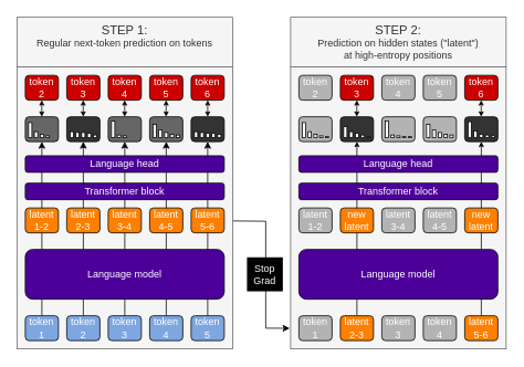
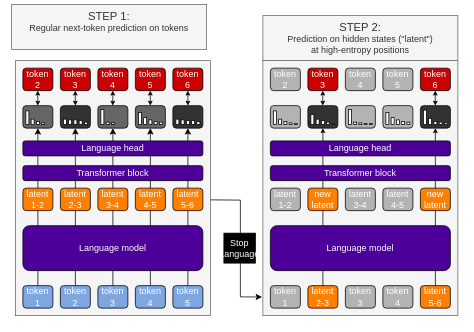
  <mxCell id="0" />
  <mxCell id="1" parent="0" />
  <mxCell id="2" value="" style="rounded=0;whiteSpace=wrap;html=1;fillColor=#f5f5f5;fontColor=#333333;strokeColor=#666666;verticalAlign=top;" parent="1" vertex="1"><mxGeometry x="20" y="80" width="260" height="340" as="geometry" /></mxCell>
  <mxCell id="3" style="edgeStyle=orthogonalEdgeStyle;rounded=0;orthogonalLoop=1;jettySize=auto;html=1;exitX=0.5;exitY=0;exitDx=0;exitDy=0;entryX=0.5;entryY=1;entryDx=0;entryDy=0;" parent="1" source="15" target="46" edge="1"><mxGeometry relative="1" as="geometry" /></mxCell>
  <mxCell id="4" style="edgeStyle=orthogonalEdgeStyle;rounded=0;orthogonalLoop=1;jettySize=auto;html=1;exitX=0.5;exitY=0;exitDx=0;exitDy=0;entryX=0.5;entryY=1;entryDx=0;entryDy=0;" parent="1" source="16" target="51" edge="1"><mxGeometry relative="1" as="geometry" /></mxCell>
  <mxCell id="5" style="edgeStyle=orthogonalEdgeStyle;rounded=0;orthogonalLoop=1;jettySize=auto;html=1;exitX=0.5;exitY=0;exitDx=0;exitDy=0;entryX=0.5;entryY=1;entryDx=0;entryDy=0;" parent="1" source="17" target="57" edge="1"><mxGeometry relative="1" as="geometry" /></mxCell>
  <mxCell id="6" style="edgeStyle=orthogonalEdgeStyle;rounded=0;orthogonalLoop=1;jettySize=auto;html=1;exitX=0.5;exitY=0;exitDx=0;exitDy=0;entryX=0.5;entryY=1;entryDx=0;entryDy=0;" parent="1" source="18" target="67" edge="1"><mxGeometry relative="1" as="geometry" /></mxCell>
  <mxCell id="7" style="edgeStyle=orthogonalEdgeStyle;rounded=0;orthogonalLoop=1;jettySize=auto;html=1;exitX=0.5;exitY=0;exitDx=0;exitDy=0;entryX=0.5;entryY=1;entryDx=0;entryDy=0;" parent="1" source="19" target="61" edge="1"><mxGeometry relative="1" as="geometry" /></mxCell>
  <mxCell id="8" value="" style="rounded=0;whiteSpace=wrap;html=1;" parent="1" vertex="1"><mxGeometry x="62" y="164" width="4" height="1" as="geometry" /></mxCell>
  <mxCell id="9" value="" style="rounded=0;whiteSpace=wrap;html=1;" parent="1" vertex="1"><mxGeometry x="162" y="164" width="4" height="1" as="geometry" /></mxCell>
  <mxCell id="10" value="" style="rounded=0;whiteSpace=wrap;html=1;" parent="1" vertex="1"><mxGeometry x="155" y="164" width="4" height="1" as="geometry" /></mxCell>
  <mxCell id="11" value="" style="rounded=0;whiteSpace=wrap;html=1;fillColor=#f5f5f5;fontColor=#333333;strokeColor=#666666;" parent="1" vertex="1"><mxGeometry x="350" y="80" width="260" height="340" as="geometry" /></mxCell>
  <mxCell id="12" style="edgeStyle=orthogonalEdgeStyle;rounded=0;orthogonalLoop=1;jettySize=auto;html=1;exitX=0.5;exitY=0;exitDx=0;exitDy=0;entryX=0.5;entryY=1;entryDx=0;entryDy=0;endSize=4;" parent="1" source="45" target="97" edge="1"><mxGeometry relative="1" as="geometry" /></mxCell>
  <mxCell id="13" style="edgeStyle=orthogonalEdgeStyle;rounded=0;orthogonalLoop=1;jettySize=auto;html=1;exitX=0.5;exitY=0;exitDx=0;exitDy=0;entryX=0.5;entryY=1;entryDx=0;entryDy=0;endSize=4;" parent="1" source="44" target="79" edge="1"><mxGeometry relative="1" as="geometry" /></mxCell>
  <mxCell id="14" value="Language model" style="rounded=1;whiteSpace=wrap;html=1;fillColor=#4C0099;fontColor=#FFFFFF;" parent="1" vertex="1"><mxGeometry x="30" y="300" width="240" height="60" as="geometry" /></mxCell>
  <mxCell id="15" value="token&lt;div&gt;1&lt;/div&gt;" style="rounded=1;whiteSpace=wrap;html=1;fillColor=#7EA6E0;fontColor=#FFFFFF;" parent="1" vertex="1"><mxGeometry x="30" y="380" width="40" height="30" as="geometry" /></mxCell>
  <mxCell id="16" value="token&lt;div&gt;2&lt;/div&gt;" style="rounded=1;whiteSpace=wrap;html=1;fillColor=#7EA6E0;fontColor=#FFFFFF;" parent="1" vertex="1"><mxGeometry x="80" y="380" width="40" height="30" as="geometry" /></mxCell>
  <mxCell id="17" value="token&lt;div&gt;3&lt;/div&gt;" style="rounded=1;whiteSpace=wrap;html=1;fillColor=#7EA6E0;fontColor=#FFFFFF;" parent="1" vertex="1"><mxGeometry x="130" y="380" width="40" height="30" as="geometry" /></mxCell>
  <mxCell id="18" value="token&lt;div&gt;5&lt;/div&gt;" style="rounded=1;whiteSpace=wrap;html=1;fillColor=#7EA6E0;fontColor=#FFFFFF;" parent="1" vertex="1"><mxGeometry x="230" y="380" width="40" height="30" as="geometry" /></mxCell>
  <mxCell id="19" value="token&lt;div&gt;4&lt;/div&gt;" style="rounded=1;whiteSpace=wrap;html=1;fillColor=#7EA6E0;fontColor=#FFFFFF;" parent="1" vertex="1"><mxGeometry x="180" y="380" width="40" height="30" as="geometry" /></mxCell>
  <mxCell id="20" value="latent&lt;div&gt;1-2&lt;/div&gt;" style="rounded=1;whiteSpace=wrap;html=1;fillColor=#FF8000;fontColor=#FFFFFF;" parent="1" vertex="1"><mxGeometry x="30" y="250" width="40" height="30" as="geometry" /></mxCell>
  <mxCell id="21" value="latent&lt;div&gt;2-3&lt;/div&gt;" style="rounded=1;whiteSpace=wrap;html=1;fillColor=#FF8000;fontColor=#FFFFFF;" parent="1" vertex="1"><mxGeometry x="80" y="250" width="40" height="30" as="geometry" /></mxCell>
  <mxCell id="22" value="latent&lt;div&gt;3-4&lt;/div&gt;" style="rounded=1;whiteSpace=wrap;html=1;fillColor=#FF8000;fontColor=#FFFFFF;" parent="1" vertex="1"><mxGeometry x="130" y="250" width="40" height="30" as="geometry" /></mxCell>
  <mxCell id="23" value="latent&lt;div&gt;5-6&lt;/div&gt;" style="rounded=1;whiteSpace=wrap;html=1;fillColor=#FF8000;fontColor=#FFFFFF;" parent="1" vertex="1"><mxGeometry x="230" y="250" width="40" height="30" as="geometry" /></mxCell>
  <mxCell id="24" value="latent&lt;div&gt;4-5&lt;/div&gt;" style="rounded=1;whiteSpace=wrap;html=1;fillColor=#FF8000;fontColor=#FFFFFF;" parent="1" vertex="1"><mxGeometry x="180" y="250" width="40" height="30" as="geometry" /></mxCell>
  <mxCell id="25" value="token&lt;div&gt;2&lt;/div&gt;" style="rounded=1;whiteSpace=wrap;html=1;fontColor=#FFFFFF;fillColor=#CC0000;" parent="1" vertex="1"><mxGeometry x="30" y="90" width="40" height="30" as="geometry" /></mxCell>
  <mxCell id="26" value="token&lt;div&gt;3&lt;/div&gt;" style="rounded=1;whiteSpace=wrap;html=1;fontColor=#FFFFFF;fillColor=#CC0000;" parent="1" vertex="1"><mxGeometry x="80" y="90" width="40" height="30" as="geometry" /></mxCell>
  <mxCell id="27" value="token&lt;div&gt;4&lt;/div&gt;" style="rounded=1;whiteSpace=wrap;html=1;fontColor=#FFFFFF;fillColor=#CC0000;" parent="1" vertex="1"><mxGeometry x="130" y="90" width="40" height="30" as="geometry" /></mxCell>
  <mxCell id="28" value="token&lt;div&gt;6&lt;/div&gt;" style="rounded=1;whiteSpace=wrap;html=1;fontColor=#FFFFFF;fillColor=#CC0000;" parent="1" vertex="1"><mxGeometry x="230" y="90" width="40" height="30" as="geometry" /></mxCell>
  <mxCell id="29" value="token&lt;div&gt;5&lt;/div&gt;" style="rounded=1;whiteSpace=wrap;html=1;fontColor=#FFFFFF;fillColor=#CC0000;" parent="1" vertex="1"><mxGeometry x="180" y="90" width="40" height="30" as="geometry" /></mxCell>
  <mxCell id="30" value="Language model" style="rounded=1;whiteSpace=wrap;html=1;fillColor=#4C0099;fontColor=#FFFFFF;" parent="1" vertex="1"><mxGeometry x="360" y="300" width="240" height="60" as="geometry" /></mxCell>
  <mxCell id="31" value="token&lt;div&gt;1&lt;/div&gt;" style="rounded=1;whiteSpace=wrap;html=1;fillColor=light-dark(#b3b3b3, #436697);fontColor=#FFFFFF;" parent="1" vertex="1"><mxGeometry x="360" y="380" width="40" height="30" as="geometry" /></mxCell>
  <mxCell id="32" value="token&lt;div&gt;3&lt;/div&gt;" style="rounded=1;whiteSpace=wrap;html=1;fillColor=light-dark(#b3b3b3, #436697);fontColor=#FFFFFF;" parent="1" vertex="1"><mxGeometry x="460" y="380" width="40" height="30" as="geometry" /></mxCell>
  <mxCell id="33" value="token&lt;div&gt;4&lt;/div&gt;" style="rounded=1;whiteSpace=wrap;html=1;fillColor=light-dark(#b3b3b3, #436697);fontColor=#FFFFFF;" parent="1" vertex="1"><mxGeometry x="510" y="380" width="40" height="30" as="geometry" /></mxCell>
  <mxCell id="34" value="latent&lt;div&gt;1-2&lt;/div&gt;" style="rounded=1;whiteSpace=wrap;html=1;fillColor=light-dark(#b3b3b3, #436697);fontColor=#FFFFFF;" parent="1" vertex="1"><mxGeometry x="360" y="250" width="40" height="30" as="geometry" /></mxCell>
  <mxCell id="35" value="new latent" style="rounded=1;whiteSpace=wrap;html=1;fillColor=#FF8000;fontColor=#FFFFFF;" parent="1" vertex="1"><mxGeometry x="410" y="250" width="40" height="30" as="geometry" /></mxCell>
  <mxCell id="36" value="latent&lt;div&gt;3-4&lt;/div&gt;" style="rounded=1;whiteSpace=wrap;html=1;fillColor=light-dark(#b3b3b3, #436697);fontColor=#FFFFFF;" parent="1" vertex="1"><mxGeometry x="460" y="250" width="40" height="30" as="geometry" /></mxCell>
  <mxCell id="37" value="new latent" style="rounded=1;whiteSpace=wrap;html=1;fillColor=#FF8000;fontColor=#FFFFFF;" parent="1" vertex="1"><mxGeometry x="560" y="250" width="40" height="30" as="geometry" /></mxCell>
  <mxCell id="38" value="latent&lt;div&gt;4-5&lt;/div&gt;" style="rounded=1;whiteSpace=wrap;html=1;fillColor=light-dark(#b3b3b3, #436697);fontColor=#FFFFFF;" parent="1" vertex="1"><mxGeometry x="510" y="250" width="40" height="30" as="geometry" /></mxCell>
  <mxCell id="39" value="token&lt;div&gt;2&lt;/div&gt;" style="rounded=1;whiteSpace=wrap;html=1;fontColor=#FFFFFF;fillColor=light-dark(#b3b3b3, #436697);" parent="1" vertex="1"><mxGeometry x="360" y="90" width="40" height="30" as="geometry" /></mxCell>
  <mxCell id="40" value="token&lt;div&gt;3&lt;/div&gt;" style="rounded=1;whiteSpace=wrap;html=1;fontColor=#FFFFFF;fillColor=#CC0000;" parent="1" vertex="1"><mxGeometry x="410" y="90" width="40" height="30" as="geometry" /></mxCell>
  <mxCell id="41" value="token&lt;div&gt;4&lt;/div&gt;" style="rounded=1;whiteSpace=wrap;html=1;fontColor=#FFFFFF;fillColor=light-dark(#b3b3b3, #436697);" parent="1" vertex="1"><mxGeometry x="460" y="90" width="40" height="30" as="geometry" /></mxCell>
  <mxCell id="42" value="token&lt;div&gt;6&lt;/div&gt;" style="rounded=1;whiteSpace=wrap;html=1;fontColor=#FFFFFF;fillColor=#CC0000;" parent="1" vertex="1"><mxGeometry x="560" y="90" width="40" height="30" as="geometry" /></mxCell>
  <mxCell id="43" value="token&lt;div&gt;5&lt;/div&gt;" style="rounded=1;whiteSpace=wrap;html=1;fontColor=#FFFFFF;fillColor=light-dark(#b3b3b3, #436697);" parent="1" vertex="1"><mxGeometry x="510" y="90" width="40" height="30" as="geometry" /></mxCell>
  <mxCell id="44" value="latent&lt;div&gt;2-3&lt;/div&gt;" style="rounded=1;whiteSpace=wrap;html=1;fillColor=#FF8000;fontColor=#FFFFFF;" parent="1" vertex="1"><mxGeometry x="410" y="380" width="40" height="30" as="geometry" /></mxCell>
  <mxCell id="45" value="latent&lt;div&gt;5-6&lt;/div&gt;" style="rounded=1;whiteSpace=wrap;html=1;fillColor=#FF8000;fontColor=#FFFFFF;" parent="1" vertex="1"><mxGeometry x="560" y="380" width="40" height="30" as="geometry" /></mxCell>
  <mxCell id="46" value="" style="rounded=1;whiteSpace=wrap;html=1;fillColor=light-dark(#666666, #535353);" parent="1" vertex="1"><mxGeometry x="30" y="140" width="40" height="30" as="geometry" /></mxCell>
  <mxCell id="47" value="" style="rounded=0;whiteSpace=wrap;html=1;" parent="1" vertex="1"><mxGeometry x="34" y="147" width="4" height="18" as="geometry" /></mxCell>
  <mxCell id="48" value="" style="rounded=0;whiteSpace=wrap;html=1;" parent="1" vertex="1"><mxGeometry x="41" y="158" width="4" height="7" as="geometry" /></mxCell>
  <mxCell id="49" value="" style="rounded=0;whiteSpace=wrap;html=1;" parent="1" vertex="1"><mxGeometry x="48" y="161" width="4" height="4" as="geometry" /></mxCell>
  <mxCell id="50" value="" style="rounded=0;whiteSpace=wrap;html=1;" parent="1" vertex="1"><mxGeometry x="55" y="163" width="4" height="2" as="geometry" /></mxCell>
  <mxCell id="51" value="" style="rounded=1;whiteSpace=wrap;html=1;fillColor=light-dark(#333333,#535353);" parent="1" vertex="1"><mxGeometry x="80" y="140" width="40" height="30" as="geometry" /></mxCell>
  <mxCell id="52" value="" style="rounded=0;whiteSpace=wrap;html=1;" parent="1" vertex="1"><mxGeometry x="84" y="158" width="4" height="7" as="geometry" /></mxCell>
  <mxCell id="53" value="" style="rounded=0;whiteSpace=wrap;html=1;" parent="1" vertex="1"><mxGeometry x="91" y="159" width="4" height="6" as="geometry" /></mxCell>
  <mxCell id="54" value="" style="rounded=0;whiteSpace=wrap;html=1;" parent="1" vertex="1"><mxGeometry x="98" y="159" width="4" height="6" as="geometry" /></mxCell>
  <mxCell id="55" value="" style="rounded=0;whiteSpace=wrap;html=1;" parent="1" vertex="1"><mxGeometry x="112" y="162" width="4" height="3" as="geometry" /></mxCell>
  <mxCell id="56" value="" style="rounded=0;whiteSpace=wrap;html=1;" parent="1" vertex="1"><mxGeometry x="105" y="160" width="4" height="5" as="geometry" /></mxCell>
  <mxCell id="57" value="" style="rounded=1;whiteSpace=wrap;html=1;fillColor=light-dark(#666666, #535353);" parent="1" vertex="1"><mxGeometry x="130" y="140" width="40" height="30" as="geometry" /></mxCell>
  <mxCell id="58" value="" style="rounded=0;whiteSpace=wrap;html=1;" parent="1" vertex="1"><mxGeometry x="134" y="145" width="4" height="20" as="geometry" /></mxCell>
  <mxCell id="59" value="" style="rounded=0;whiteSpace=wrap;html=1;" parent="1" vertex="1"><mxGeometry x="141" y="162" width="4" height="3" as="geometry" /></mxCell>
  <mxCell id="60" value="" style="rounded=0;whiteSpace=wrap;html=1;" parent="1" vertex="1"><mxGeometry x="148" y="163" width="4" height="2" as="geometry" /></mxCell>
  <mxCell id="61" value="" style="rounded=1;whiteSpace=wrap;html=1;fillColor=light-dark(#666666, #535353);" parent="1" vertex="1"><mxGeometry x="180" y="140" width="40" height="30" as="geometry" /></mxCell>
  <mxCell id="62" value="" style="rounded=0;whiteSpace=wrap;html=1;" parent="1" vertex="1"><mxGeometry x="184" y="149" width="4" height="16" as="geometry" /></mxCell>
  <mxCell id="63" value="" style="rounded=0;whiteSpace=wrap;html=1;" parent="1" vertex="1"><mxGeometry x="191" y="156" width="4" height="9" as="geometry" /></mxCell>
  <mxCell id="64" value="" style="rounded=0;whiteSpace=wrap;html=1;" parent="1" vertex="1"><mxGeometry x="198" y="159" width="4" height="6" as="geometry" /></mxCell>
  <mxCell id="65" value="" style="rounded=0;whiteSpace=wrap;html=1;" parent="1" vertex="1"><mxGeometry x="212" y="162" width="4" height="3" as="geometry" /></mxCell>
  <mxCell id="66" value="" style="rounded=0;whiteSpace=wrap;html=1;" parent="1" vertex="1"><mxGeometry x="205" y="161" width="4" height="4" as="geometry" /></mxCell>
  <mxCell id="67" value="" style="rounded=1;whiteSpace=wrap;html=1;fillColor=light-dark(#333333,#535353);" parent="1" vertex="1"><mxGeometry x="230" y="140" width="40" height="30" as="geometry" /></mxCell>
  <mxCell id="68" value="" style="rounded=0;whiteSpace=wrap;html=1;" parent="1" vertex="1"><mxGeometry x="234" y="158" width="4" height="7" as="geometry" /></mxCell>
  <mxCell id="69" value="" style="rounded=0;whiteSpace=wrap;html=1;" parent="1" vertex="1"><mxGeometry x="241" y="159" width="4" height="6" as="geometry" /></mxCell>
  <mxCell id="70" value="" style="rounded=0;whiteSpace=wrap;html=1;" parent="1" vertex="1"><mxGeometry x="248" y="160" width="4" height="5" as="geometry" /></mxCell>
  <mxCell id="71" value="" style="rounded=0;whiteSpace=wrap;html=1;" parent="1" vertex="1"><mxGeometry x="262" y="161" width="4" height="4" as="geometry" /></mxCell>
  <mxCell id="72" value="" style="rounded=0;whiteSpace=wrap;html=1;" parent="1" vertex="1"><mxGeometry x="255" y="160" width="4" height="5" as="geometry" /></mxCell>
  <mxCell id="73" value="" style="rounded=1;whiteSpace=wrap;html=1;fillColor=light-dark(#b3b3b3, #535353);" parent="1" vertex="1"><mxGeometry x="360" y="140" width="40" height="30" as="geometry" /></mxCell>
  <mxCell id="74" value="" style="rounded=0;whiteSpace=wrap;html=1;" parent="1" vertex="1"><mxGeometry x="364" y="147" width="4" height="18" as="geometry" /></mxCell>
  <mxCell id="75" value="" style="rounded=0;whiteSpace=wrap;html=1;" parent="1" vertex="1"><mxGeometry x="371" y="158" width="4" height="7" as="geometry" /></mxCell>
  <mxCell id="76" value="" style="rounded=0;whiteSpace=wrap;html=1;" parent="1" vertex="1"><mxGeometry x="378" y="161" width="4" height="4" as="geometry" /></mxCell>
  <mxCell id="77" value="" style="rounded=0;whiteSpace=wrap;html=1;" parent="1" vertex="1"><mxGeometry x="392" y="164" width="4" height="1" as="geometry" /></mxCell>
  <mxCell id="78" value="" style="rounded=0;whiteSpace=wrap;html=1;" parent="1" vertex="1"><mxGeometry x="385" y="163" width="4" height="2" as="geometry" /></mxCell>
  <mxCell id="79" value="" style="rounded=1;whiteSpace=wrap;html=1;fillColor=light-dark(#333333, #535353);" parent="1" vertex="1"><mxGeometry x="410" y="140" width="40" height="30" as="geometry" /></mxCell>
  <mxCell id="80" value="" style="rounded=0;whiteSpace=wrap;html=1;" parent="1" vertex="1"><mxGeometry x="414" y="152" width="4" height="13" as="geometry" /></mxCell>
  <mxCell id="81" value="" style="rounded=0;whiteSpace=wrap;html=1;" parent="1" vertex="1"><mxGeometry x="421" y="158" width="4" height="7" as="geometry" /></mxCell>
  <mxCell id="82" value="" style="rounded=0;whiteSpace=wrap;html=1;" parent="1" vertex="1"><mxGeometry x="428" y="160" width="4" height="5" as="geometry" /></mxCell>
  <mxCell id="83" value="" style="rounded=0;whiteSpace=wrap;html=1;" parent="1" vertex="1"><mxGeometry x="442" y="164" width="4" height="1" as="geometry" /></mxCell>
  <mxCell id="84" value="" style="rounded=0;whiteSpace=wrap;html=1;" parent="1" vertex="1"><mxGeometry x="435" y="162" width="4" height="3" as="geometry" /></mxCell>
  <mxCell id="85" value="" style="rounded=1;whiteSpace=wrap;html=1;fillColor=light-dark(#b3b3b3, #535353);" parent="1" vertex="1"><mxGeometry x="460" y="140" width="40" height="30" as="geometry" /></mxCell>
  <mxCell id="86" value="" style="rounded=0;whiteSpace=wrap;html=1;" parent="1" vertex="1"><mxGeometry x="464" y="145" width="4" height="20" as="geometry" /></mxCell>
  <mxCell id="87" value="" style="rounded=0;whiteSpace=wrap;html=1;" parent="1" vertex="1"><mxGeometry x="471" y="162" width="4" height="3" as="geometry" /></mxCell>
  <mxCell id="88" value="" style="rounded=0;whiteSpace=wrap;html=1;" parent="1" vertex="1"><mxGeometry x="478" y="163" width="4" height="2" as="geometry" /></mxCell>
  <mxCell id="89" value="" style="rounded=0;whiteSpace=wrap;html=1;" parent="1" vertex="1"><mxGeometry x="492" y="164" width="4" height="1" as="geometry" /></mxCell>
  <mxCell id="90" value="" style="rounded=0;whiteSpace=wrap;html=1;" parent="1" vertex="1"><mxGeometry x="485" y="164" width="4" height="1" as="geometry" /></mxCell>
  <mxCell id="91" value="" style="rounded=1;whiteSpace=wrap;html=1;fillColor=light-dark(#b3b3b3, #535353);" parent="1" vertex="1"><mxGeometry x="510" y="140" width="40" height="30" as="geometry" /></mxCell>
  <mxCell id="92" value="" style="rounded=0;whiteSpace=wrap;html=1;" parent="1" vertex="1"><mxGeometry x="514" y="149" width="4" height="16" as="geometry" /></mxCell>
  <mxCell id="93" value="" style="rounded=0;whiteSpace=wrap;html=1;" parent="1" vertex="1"><mxGeometry x="521" y="156" width="4" height="9" as="geometry" /></mxCell>
  <mxCell id="94" value="" style="rounded=0;whiteSpace=wrap;html=1;" parent="1" vertex="1"><mxGeometry x="528" y="159" width="4" height="6" as="geometry" /></mxCell>
  <mxCell id="95" value="" style="rounded=0;whiteSpace=wrap;html=1;" parent="1" vertex="1"><mxGeometry x="542" y="162" width="4" height="3" as="geometry" /></mxCell>
  <mxCell id="96" value="" style="rounded=0;whiteSpace=wrap;html=1;" parent="1" vertex="1"><mxGeometry x="535" y="161" width="4" height="4" as="geometry" /></mxCell>
  <mxCell id="97" value="" style="rounded=1;whiteSpace=wrap;html=1;fillColor=light-dark(#333333, #535353);" parent="1" vertex="1"><mxGeometry x="560" y="140" width="40" height="30" as="geometry" /></mxCell>
  <mxCell id="98" value="" style="rounded=0;whiteSpace=wrap;html=1;" parent="1" vertex="1"><mxGeometry x="564" y="146" width="4" height="19" as="geometry" /></mxCell>
  <mxCell id="99" value="" style="rounded=0;whiteSpace=wrap;html=1;" parent="1" vertex="1"><mxGeometry x="571" y="157" width="4" height="8" as="geometry" /></mxCell>
  <mxCell id="100" value="" style="rounded=0;whiteSpace=wrap;html=1;" parent="1" vertex="1"><mxGeometry x="578" y="161" width="4" height="4" as="geometry" /></mxCell>
  <mxCell id="101" value="" style="rounded=0;whiteSpace=wrap;html=1;" parent="1" vertex="1"><mxGeometry x="592" y="163" width="4" height="2" as="geometry" /></mxCell>
  <mxCell id="102" value="" style="rounded=0;whiteSpace=wrap;html=1;" parent="1" vertex="1"><mxGeometry x="585" y="162" width="4" height="3" as="geometry" /></mxCell>
- <mxCell id="103" value="&lt;font style=&quot;font-size: 15px;&quot;&gt;STEP 1:&lt;/font&gt;&lt;div&gt;Regular next-token prediction on tokens&lt;/div&gt;" style="rounded=0;whiteSpace=wrap;html=1;fillColor=#f5f5f5;fontColor=#333333;strokeColor=#666666;verticalAlign=top;" parent="1" vertex="1"><mxGeometry x="20" y="20" width="260" height="60" as="geometry" /></mxCell>
+ <mxCell id="103" value="&lt;font style=&quot;font-size: 15px;&quot;&gt;STEP 1:&lt;/font&gt;&lt;div&gt;Regular next-token prediction on tokens&lt;/div&gt;" style="rounded=0;whiteSpace=wrap;html=1;fillColor=#f5f5f5;fontColor=#333333;strokeColor=#666666;verticalAlign=top;" parent="1" vertex="1"><mxGeometry x="15" y="5" width="260" height="60" as="geometry" /></mxCell>
  <mxCell id="104" value="&lt;font style=&quot;font-size: 15px;&quot;&gt;STEP 2:&lt;/font&gt;&lt;div&gt;Prediction on hidden states (&quot;latent&quot;)&lt;/div&gt;&lt;div&gt;at high-entropy positions&lt;/div&gt;" style="rounded=0;whiteSpace=wrap;html=1;fillColor=#f5f5f5;fontColor=#333333;strokeColor=#666666;verticalAlign=top;" parent="1" vertex="1"><mxGeometry x="350" y="20" width="260" height="60" as="geometry" /></mxCell>
  <mxCell id="105" value="" style="endArrow=classic;startArrow=classic;html=1;rounded=0;entryX=0.5;entryY=1;entryDx=0;entryDy=0;exitX=0.5;exitY=0;exitDx=0;exitDy=0;strokeWidth=1;endSize=4;startSize=4;" parent="1" source="67" target="28" edge="1"><mxGeometry width="50" height="50" relative="1" as="geometry"><mxPoint x="230" y="240" as="sourcePoint" /><mxPoint x="280" y="190" as="targetPoint" /></mxGeometry></mxCell>
  <mxCell id="106" value="" style="endArrow=classic;startArrow=classic;html=1;rounded=0;entryX=0.5;entryY=1;entryDx=0;entryDy=0;exitX=0.5;exitY=0;exitDx=0;exitDy=0;strokeWidth=1;endSize=4;startSize=4;" parent="1" edge="1"><mxGeometry width="50" height="50" relative="1" as="geometry"><mxPoint x="199.88" y="140" as="sourcePoint" /><mxPoint x="199.88" y="120" as="targetPoint" /></mxGeometry></mxCell>
  <mxCell id="107" value="" style="endArrow=classic;startArrow=classic;html=1;rounded=0;entryX=0.5;entryY=1;entryDx=0;entryDy=0;exitX=0.5;exitY=0;exitDx=0;exitDy=0;strokeWidth=1;endSize=4;startSize=4;" parent="1" edge="1"><mxGeometry width="50" height="50" relative="1" as="geometry"><mxPoint x="149.88" y="140" as="sourcePoint" /><mxPoint x="149.88" y="120" as="targetPoint" /></mxGeometry></mxCell>
  <mxCell id="108" value="" style="endArrow=classic;startArrow=classic;html=1;rounded=0;entryX=0.5;entryY=1;entryDx=0;entryDy=0;exitX=0.5;exitY=0;exitDx=0;exitDy=0;strokeWidth=1;endSize=4;startSize=4;" parent="1" edge="1"><mxGeometry width="50" height="50" relative="1" as="geometry"><mxPoint x="99.88" y="140" as="sourcePoint" /><mxPoint x="99.88" y="120" as="targetPoint" /></mxGeometry></mxCell>
  <mxCell id="109" value="" style="endArrow=classic;startArrow=classic;html=1;rounded=0;entryX=0.5;entryY=1;entryDx=0;entryDy=0;exitX=0.5;exitY=0;exitDx=0;exitDy=0;strokeWidth=1;endSize=4;startSize=4;" parent="1" edge="1"><mxGeometry width="50" height="50" relative="1" as="geometry"><mxPoint x="49.88" y="140" as="sourcePoint" /><mxPoint x="49.88" y="120" as="targetPoint" /></mxGeometry></mxCell>
  <mxCell id="110" value="" style="endArrow=classic;startArrow=classic;html=1;rounded=0;entryX=0.5;entryY=1;entryDx=0;entryDy=0;exitX=0.5;exitY=0;exitDx=0;exitDy=0;strokeWidth=1;endSize=4;startSize=4;" parent="1" edge="1"><mxGeometry width="50" height="50" relative="1" as="geometry"><mxPoint x="429.86" y="140" as="sourcePoint" /><mxPoint x="429.86" y="120" as="targetPoint" /></mxGeometry></mxCell>
  <mxCell id="111" value="" style="endArrow=classic;startArrow=classic;html=1;rounded=0;entryX=0.5;entryY=1;entryDx=0;entryDy=0;exitX=0.5;exitY=0;exitDx=0;exitDy=0;strokeWidth=1;endSize=4;startSize=4;" parent="1" edge="1"><mxGeometry width="50" height="50" relative="1" as="geometry"><mxPoint x="579.87" y="140" as="sourcePoint" /><mxPoint x="579.87" y="120" as="targetPoint" /></mxGeometry></mxCell>
  <mxCell id="112" value="Transformer block" style="rounded=1;whiteSpace=wrap;html=1;fillColor=#4C0099;fontColor=#FFFFFF;" parent="1" vertex="1"><mxGeometry x="30" y="220" width="240" height="20" as="geometry" /></mxCell>
  <mxCell id="113" value="Language head" style="rounded=1;whiteSpace=wrap;html=1;fillColor=#4C0099;fontColor=#FFFFFF;" parent="1" vertex="1"><mxGeometry x="30" y="187" width="240" height="20" as="geometry" /></mxCell>
  <mxCell id="114" value="" style="endArrow=classic;html=1;rounded=0;exitX=1.002;exitY=0.546;exitDx=0;exitDy=0;exitPerimeter=0;entryX=-0.004;entryY=0.927;entryDx=0;entryDy=0;entryPerimeter=0;" parent="1" source="2" target="11" edge="1"><mxGeometry width="50" height="50" relative="1" as="geometry"><mxPoint x="390" y="340" as="sourcePoint" /><mxPoint x="440" y="290" as="targetPoint" /><Array as="points"><mxPoint x="320" y="266" /><mxPoint x="320" y="395" /></Array></mxGeometry></mxCell>
- <mxCell id="115" value="Stop&lt;div&gt;Grad&lt;/div&gt;" style="rounded=0;whiteSpace=wrap;html=1;fillColor=#000000;fontColor=#FFFFFF;" parent="1" vertex="1"><mxGeometry x="298" y="310" width="42" height="40" as="geometry" /></mxCell>
+ <mxCell id="115" value="Stop&lt;div&gt;Language&lt;/div&gt;" style="rounded=0;whiteSpace=wrap;html=1;fillColor=#000000;fontColor=#FFFFFF;" parent="1" vertex="1"><mxGeometry x="298" y="310" width="42" height="40" as="geometry" /></mxCell>
  <mxCell id="116" value="Transformer block" style="rounded=1;whiteSpace=wrap;html=1;fillColor=#4C0099;fontColor=#FFFFFF;" parent="1" vertex="1"><mxGeometry x="360" y="220" width="240" height="20" as="geometry" /></mxCell>
  <mxCell id="117" value="Language head" style="rounded=1;whiteSpace=wrap;html=1;fillColor=#4C0099;fontColor=#FFFFFF;" parent="1" vertex="1"><mxGeometry x="360" y="187" width="240" height="20" as="geometry" /></mxCell>
